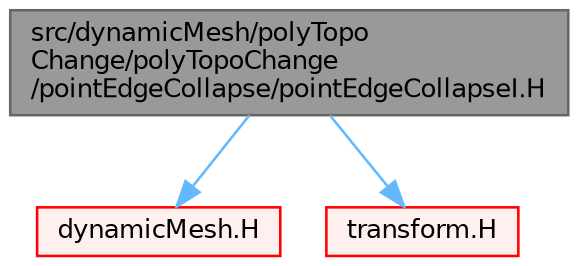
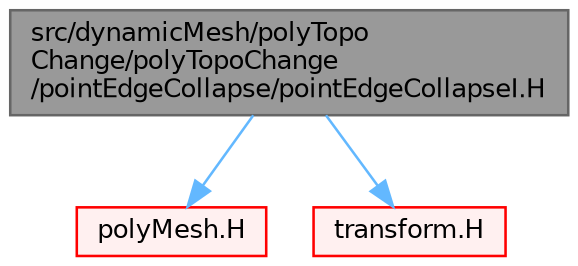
  digraph {
    node [color=red fillcolor="#FFF0F0" fontname=Helvetica fontsize=10 shape=box style=filled]
    edge [color=steelblue1 fontname=Helvetica fontsize=10 labelfontname=Helvetica labelfontsize=10 style=solid]
    n1 [color=gray40 fillcolor=grey60 fontcolor=black height=0.2 label="src/dynamicMesh/polyTopo\lChange/polyTopoChange\l/pointEdgeCollapse/pointEdgeCollapseI.H" width=0.4]
-   n2 [height=0.2 label="dynamicMesh.H" width=0.4]
+   n2 [height=0.2 label="polyMesh.H" width=0.4]
    n3 [height=0.2 label="transform.H" width=0.4]
    n1 -> n2
    n1 -> n3
  }
